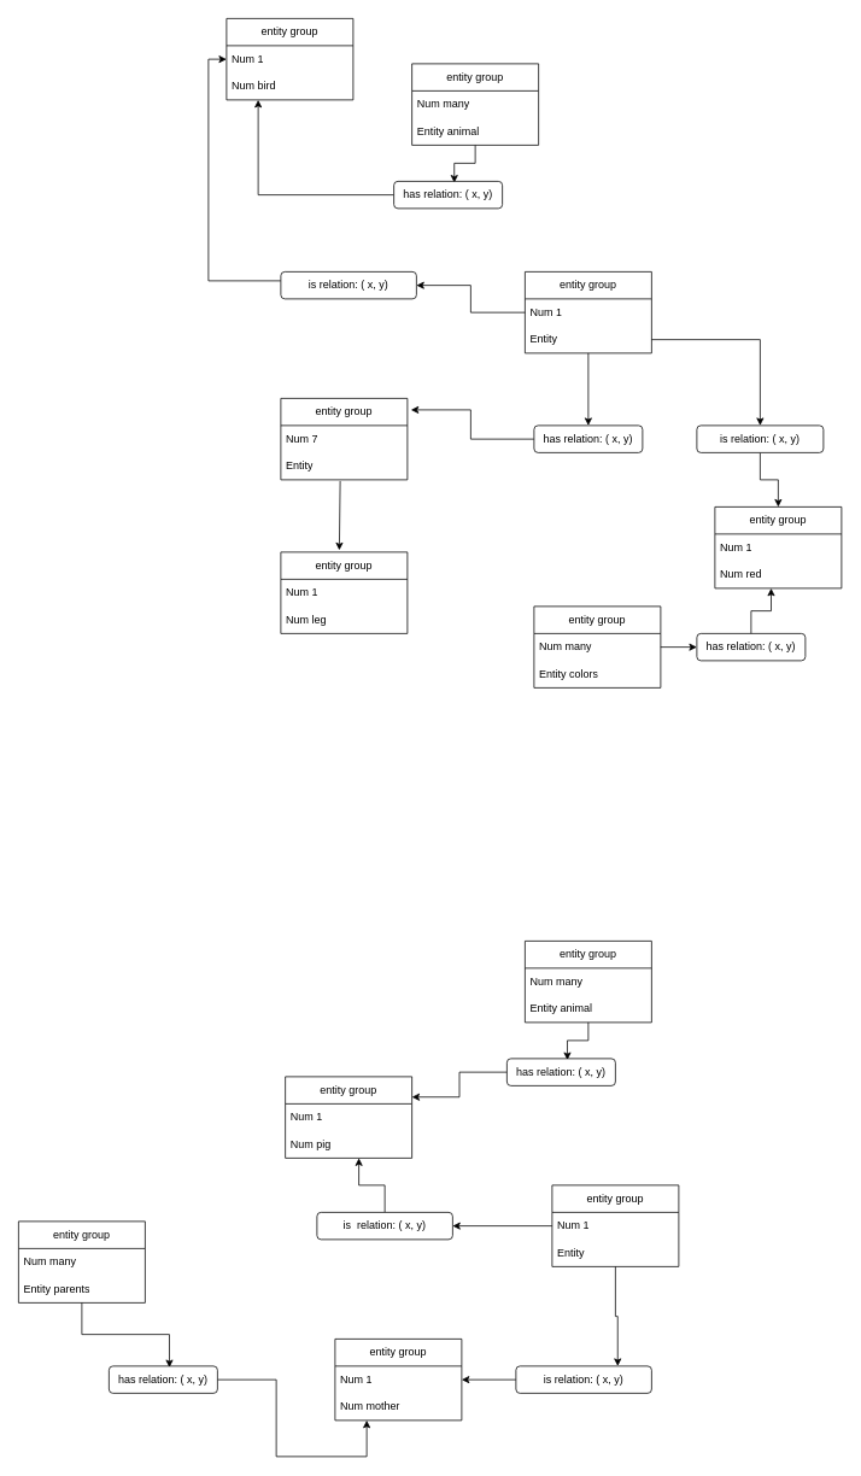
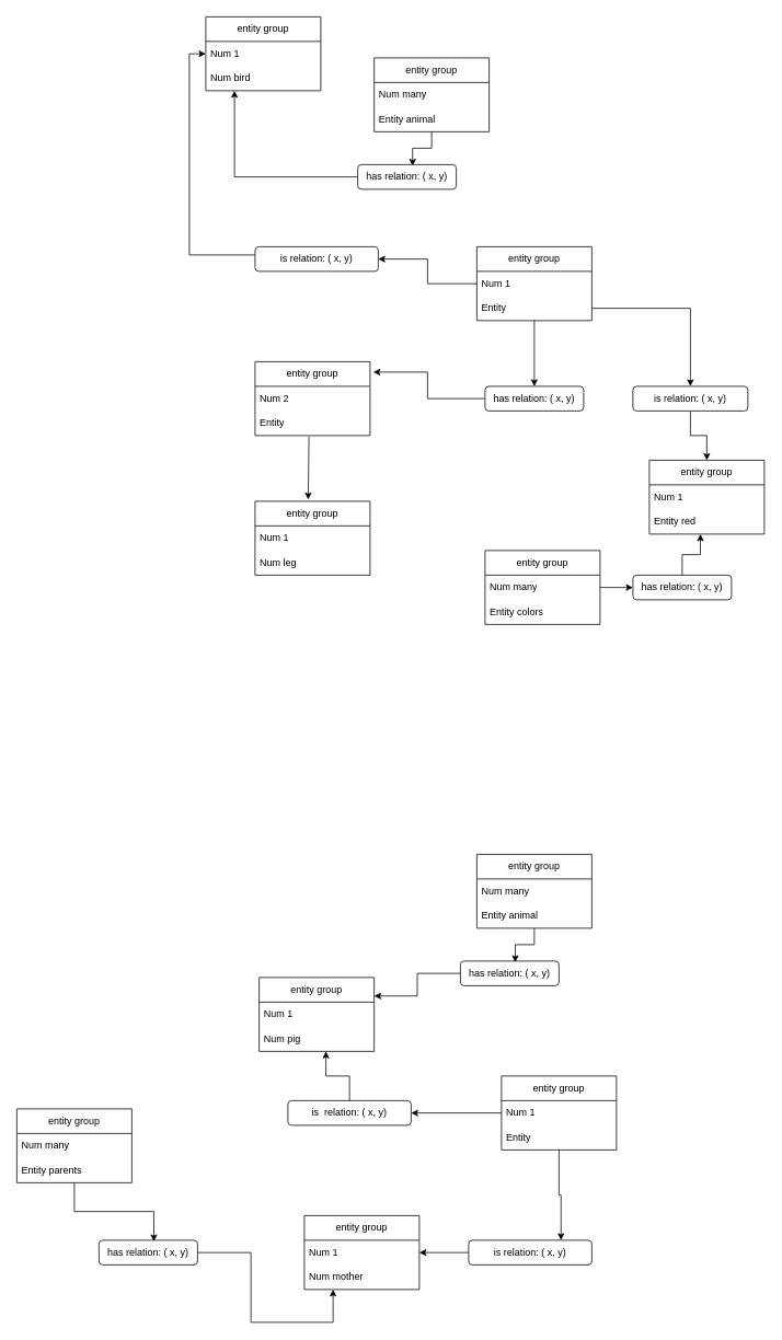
  <mxCell id="0" />
  <mxCell id="1" parent="0" />
  <mxCell id="2" value="entity group" style="swimlane;fontStyle=0;childLayout=stackLayout;horizontal=1;startSize=30;horizontalStack=0;resizeParent=1;resizeParentMax=0;resizeLast=0;collapsible=1;marginBottom=0;whiteSpace=wrap;html=1;" vertex="1" parent="1"><mxGeometry x="310" y="440" width="140" height="90" as="geometry" /></mxCell>
- <mxCell id="3" value="Num 7" style="text;strokeColor=none;fillColor=none;align=left;verticalAlign=middle;spacingLeft=4;spacingRight=4;overflow=hidden;points=[[0,0.5],[1,0.5]];portConstraint=eastwest;rotatable=0;whiteSpace=wrap;html=1;" vertex="1" parent="2"><mxGeometry y="30" width="140" height="30" as="geometry" /></mxCell>
+ <mxCell id="3" value="Num 2" style="text;strokeColor=none;fillColor=none;align=left;verticalAlign=middle;spacingLeft=4;spacingRight=4;overflow=hidden;points=[[0,0.5],[1,0.5]];portConstraint=eastwest;rotatable=0;whiteSpace=wrap;html=1;" vertex="1" parent="2"><mxGeometry y="30" width="140" height="30" as="geometry" /></mxCell>
  <mxCell id="4" value="Entity" style="text;strokeColor=none;fillColor=none;align=left;verticalAlign=middle;spacingLeft=4;spacingRight=4;overflow=hidden;points=[[0,0.5],[1,0.5]];portConstraint=eastwest;rotatable=0;whiteSpace=wrap;html=1;" vertex="1" parent="2"><mxGeometry y="60" width="140" height="30" as="geometry" /></mxCell>
  <mxCell id="5" value="entity group" style="swimlane;fontStyle=0;childLayout=stackLayout;horizontal=1;startSize=30;horizontalStack=0;resizeParent=1;resizeParentMax=0;resizeLast=0;collapsible=1;marginBottom=0;whiteSpace=wrap;html=1;" vertex="1" parent="1"><mxGeometry x="310" y="610" width="140" height="90" as="geometry" /></mxCell>
  <mxCell id="6" value="Num 1" style="text;strokeColor=none;fillColor=none;align=left;verticalAlign=middle;spacingLeft=4;spacingRight=4;overflow=hidden;points=[[0,0.5],[1,0.5]];portConstraint=eastwest;rotatable=0;whiteSpace=wrap;html=1;" vertex="1" parent="5"><mxGeometry y="30" width="140" height="30" as="geometry" /></mxCell>
  <mxCell id="7" value="Num leg" style="text;strokeColor=none;fillColor=none;align=left;verticalAlign=middle;spacingLeft=4;spacingRight=4;overflow=hidden;points=[[0,0.5],[1,0.5]];portConstraint=eastwest;rotatable=0;whiteSpace=wrap;html=1;" vertex="1" parent="5"><mxGeometry y="60" width="140" height="30" as="geometry" /></mxCell>
  <mxCell id="8" value="" style="endArrow=classic;html=1;rounded=0;exitX=0.469;exitY=1.045;exitDx=0;exitDy=0;exitPerimeter=0;entryX=0.462;entryY=-0.024;entryDx=0;entryDy=0;entryPerimeter=0;" edge="1" parent="1" source="4" target="5"><mxGeometry width="50" height="50" relative="1" as="geometry"><mxPoint x="440" y="570" as="sourcePoint" /><mxPoint x="490" y="520" as="targetPoint" /></mxGeometry></mxCell>
  <mxCell id="9" style="edgeStyle=orthogonalEdgeStyle;rounded=0;orthogonalLoop=1;jettySize=auto;html=1;entryX=0.5;entryY=0;entryDx=0;entryDy=0;" edge="1" parent="1" source="11" target="15"><mxGeometry relative="1" as="geometry" /></mxCell>
  <mxCell id="10" style="edgeStyle=orthogonalEdgeStyle;rounded=0;orthogonalLoop=1;jettySize=auto;html=1;entryX=1;entryY=0.5;entryDx=0;entryDy=0;" edge="1" parent="1" source="11" target="45"><mxGeometry relative="1" as="geometry" /></mxCell>
  <mxCell id="11" value="entity group" style="swimlane;fontStyle=0;childLayout=stackLayout;horizontal=1;startSize=30;horizontalStack=0;resizeParent=1;resizeParentMax=0;resizeLast=0;collapsible=1;marginBottom=0;whiteSpace=wrap;html=1;" vertex="1" parent="1"><mxGeometry x="580" y="300" width="140" height="90" as="geometry" /></mxCell>
  <mxCell id="12" value="Num 1" style="text;strokeColor=none;fillColor=none;align=left;verticalAlign=middle;spacingLeft=4;spacingRight=4;overflow=hidden;points=[[0,0.5],[1,0.5]];portConstraint=eastwest;rotatable=0;whiteSpace=wrap;html=1;" vertex="1" parent="11"><mxGeometry y="30" width="140" height="30" as="geometry" /></mxCell>
  <mxCell id="13" value="Entity" style="text;strokeColor=none;fillColor=none;align=left;verticalAlign=middle;spacingLeft=4;spacingRight=4;overflow=hidden;points=[[0,0.5],[1,0.5]];portConstraint=eastwest;rotatable=0;whiteSpace=wrap;html=1;" vertex="1" parent="11"><mxGeometry y="60" width="140" height="30" as="geometry" /></mxCell>
  <mxCell id="14" style="edgeStyle=orthogonalEdgeStyle;rounded=0;orthogonalLoop=1;jettySize=auto;html=1;entryX=1.028;entryY=0.141;entryDx=0;entryDy=0;entryPerimeter=0;" edge="1" parent="1" source="15" target="2"><mxGeometry relative="1" as="geometry" /></mxCell>
  <mxCell id="15" value="has relation: ( x, y)" style="rounded=1;whiteSpace=wrap;html=1;" vertex="1" parent="1"><mxGeometry x="590" y="470" width="120" height="30" as="geometry" /></mxCell>
  <mxCell id="16" style="edgeStyle=orthogonalEdgeStyle;rounded=0;orthogonalLoop=1;jettySize=auto;html=1;entryX=0.5;entryY=0;entryDx=0;entryDy=0;" edge="1" parent="1" source="17" target="18"><mxGeometry relative="1" as="geometry" /></mxCell>
  <mxCell id="17" value="is relation: ( x, y)" style="rounded=1;whiteSpace=wrap;html=1;" vertex="1" parent="1"><mxGeometry x="770" y="470" width="140" height="30" as="geometry" /></mxCell>
  <mxCell id="18" value="entity group" style="swimlane;fontStyle=0;childLayout=stackLayout;horizontal=1;startSize=30;horizontalStack=0;resizeParent=1;resizeParentMax=0;resizeLast=0;collapsible=1;marginBottom=0;whiteSpace=wrap;html=1;" vertex="1" parent="1"><mxGeometry x="790" y="560" width="140" height="90" as="geometry" /></mxCell>
  <mxCell id="19" value="Num 1" style="text;strokeColor=none;fillColor=none;align=left;verticalAlign=middle;spacingLeft=4;spacingRight=4;overflow=hidden;points=[[0,0.5],[1,0.5]];portConstraint=eastwest;rotatable=0;whiteSpace=wrap;html=1;" vertex="1" parent="18"><mxGeometry y="30" width="140" height="30" as="geometry" /></mxCell>
- <mxCell id="20" value="Num red" style="text;strokeColor=none;fillColor=none;align=left;verticalAlign=middle;spacingLeft=4;spacingRight=4;overflow=hidden;points=[[0,0.5],[1,0.5]];portConstraint=eastwest;rotatable=0;whiteSpace=wrap;html=1;" vertex="1" parent="18"><mxGeometry y="60" width="140" height="30" as="geometry" /></mxCell>
+ <mxCell id="20" value="Entity red" style="text;strokeColor=none;fillColor=none;align=left;verticalAlign=middle;spacingLeft=4;spacingRight=4;overflow=hidden;points=[[0,0.5],[1,0.5]];portConstraint=eastwest;rotatable=0;whiteSpace=wrap;html=1;" vertex="1" parent="18"><mxGeometry y="60" width="140" height="30" as="geometry" /></mxCell>
  <mxCell id="21" value="entity group" style="swimlane;fontStyle=0;childLayout=stackLayout;horizontal=1;startSize=30;horizontalStack=0;resizeParent=1;resizeParentMax=0;resizeLast=0;collapsible=1;marginBottom=0;whiteSpace=wrap;html=1;" vertex="1" parent="1"><mxGeometry x="590" y="670" width="140" height="90" as="geometry" /></mxCell>
  <mxCell id="22" value="Num many" style="text;strokeColor=none;fillColor=none;align=left;verticalAlign=middle;spacingLeft=4;spacingRight=4;overflow=hidden;points=[[0,0.5],[1,0.5]];portConstraint=eastwest;rotatable=0;whiteSpace=wrap;html=1;" vertex="1" parent="21"><mxGeometry y="30" width="140" height="30" as="geometry" /></mxCell>
  <mxCell id="23" value="Entity colors" style="text;strokeColor=none;fillColor=none;align=left;verticalAlign=middle;spacingLeft=4;spacingRight=4;overflow=hidden;points=[[0,0.5],[1,0.5]];portConstraint=eastwest;rotatable=0;whiteSpace=wrap;html=1;" vertex="1" parent="21"><mxGeometry y="60" width="140" height="30" as="geometry" /></mxCell>
  <mxCell id="24" style="edgeStyle=orthogonalEdgeStyle;rounded=0;orthogonalLoop=1;jettySize=auto;html=1;" edge="1" parent="1" source="13" target="17"><mxGeometry relative="1" as="geometry" /></mxCell>
  <mxCell id="25" style="edgeStyle=orthogonalEdgeStyle;rounded=0;orthogonalLoop=1;jettySize=auto;html=1;entryX=0.444;entryY=1.001;entryDx=0;entryDy=0;entryPerimeter=0;" edge="1" parent="1" source="26" target="20"><mxGeometry relative="1" as="geometry" /></mxCell>
  <mxCell id="26" value="has relation: ( x, y)" style="rounded=1;whiteSpace=wrap;html=1;" vertex="1" parent="1"><mxGeometry x="770" y="700" width="120" height="30" as="geometry" /></mxCell>
  <mxCell id="27" style="edgeStyle=orthogonalEdgeStyle;rounded=0;orthogonalLoop=1;jettySize=auto;html=1;entryX=0;entryY=0.5;entryDx=0;entryDy=0;" edge="1" parent="1" source="22" target="26"><mxGeometry relative="1" as="geometry" /></mxCell>
  <mxCell id="28" value="entity group" style="swimlane;fontStyle=0;childLayout=stackLayout;horizontal=1;startSize=30;horizontalStack=0;resizeParent=1;resizeParentMax=0;resizeLast=0;collapsible=1;marginBottom=0;whiteSpace=wrap;html=1;" vertex="1" parent="1"><mxGeometry x="315" y="1190" width="140" height="90" as="geometry" /></mxCell>
  <mxCell id="29" value="Num 1" style="text;strokeColor=none;fillColor=none;align=left;verticalAlign=middle;spacingLeft=4;spacingRight=4;overflow=hidden;points=[[0,0.5],[1,0.5]];portConstraint=eastwest;rotatable=0;whiteSpace=wrap;html=1;" vertex="1" parent="28"><mxGeometry y="30" width="140" height="30" as="geometry" /></mxCell>
  <mxCell id="30" value="Num pig" style="text;strokeColor=none;fillColor=none;align=left;verticalAlign=middle;spacingLeft=4;spacingRight=4;overflow=hidden;points=[[0,0.5],[1,0.5]];portConstraint=eastwest;rotatable=0;whiteSpace=wrap;html=1;" vertex="1" parent="28"><mxGeometry y="60" width="140" height="30" as="geometry" /></mxCell>
  <mxCell id="31" style="edgeStyle=orthogonalEdgeStyle;rounded=0;orthogonalLoop=1;jettySize=auto;html=1;entryX=0.581;entryY=1.002;entryDx=0;entryDy=0;entryPerimeter=0;" edge="1" parent="1" source="32" target="30"><mxGeometry relative="1" as="geometry" /></mxCell>
  <mxCell id="32" value="is&amp;nbsp; relation: ( x, y)" style="rounded=1;whiteSpace=wrap;html=1;" vertex="1" parent="1"><mxGeometry x="350" y="1340" width="150" height="30" as="geometry" /></mxCell>
  <mxCell id="33" style="edgeStyle=orthogonalEdgeStyle;rounded=0;orthogonalLoop=1;jettySize=auto;html=1;entryX=1;entryY=0.5;entryDx=0;entryDy=0;" edge="1" parent="1" source="35" target="32"><mxGeometry relative="1" as="geometry" /></mxCell>
  <mxCell id="34" style="edgeStyle=orthogonalEdgeStyle;rounded=0;orthogonalLoop=1;jettySize=auto;html=1;entryX=0.75;entryY=0;entryDx=0;entryDy=0;" edge="1" parent="1" source="35" target="65"><mxGeometry relative="1" as="geometry" /></mxCell>
  <mxCell id="35" value="entity group" style="swimlane;fontStyle=0;childLayout=stackLayout;horizontal=1;startSize=30;horizontalStack=0;resizeParent=1;resizeParentMax=0;resizeLast=0;collapsible=1;marginBottom=0;whiteSpace=wrap;html=1;" vertex="1" parent="1"><mxGeometry x="610" y="1310" width="140" height="90" as="geometry" /></mxCell>
  <mxCell id="36" value="Num 1" style="text;strokeColor=none;fillColor=none;align=left;verticalAlign=middle;spacingLeft=4;spacingRight=4;overflow=hidden;points=[[0,0.5],[1,0.5]];portConstraint=eastwest;rotatable=0;whiteSpace=wrap;html=1;" vertex="1" parent="35"><mxGeometry y="30" width="140" height="30" as="geometry" /></mxCell>
  <mxCell id="37" value="Entity&amp;nbsp;" style="text;strokeColor=none;fillColor=none;align=left;verticalAlign=middle;spacingLeft=4;spacingRight=4;overflow=hidden;points=[[0,0.5],[1,0.5]];portConstraint=eastwest;rotatable=0;whiteSpace=wrap;html=1;" vertex="1" parent="35"><mxGeometry y="60" width="140" height="30" as="geometry" /></mxCell>
  <mxCell id="38" style="edgeStyle=orthogonalEdgeStyle;rounded=0;orthogonalLoop=1;jettySize=auto;html=1;entryX=0.557;entryY=0.049;entryDx=0;entryDy=0;entryPerimeter=0;" edge="1" parent="1" source="39" target="43"><mxGeometry relative="1" as="geometry" /></mxCell>
  <mxCell id="39" value="entity group" style="swimlane;fontStyle=0;childLayout=stackLayout;horizontal=1;startSize=30;horizontalStack=0;resizeParent=1;resizeParentMax=0;resizeLast=0;collapsible=1;marginBottom=0;whiteSpace=wrap;html=1;" vertex="1" parent="1"><mxGeometry x="580" y="1040" width="140" height="90" as="geometry" /></mxCell>
  <mxCell id="40" value="Num many" style="text;strokeColor=none;fillColor=none;align=left;verticalAlign=middle;spacingLeft=4;spacingRight=4;overflow=hidden;points=[[0,0.5],[1,0.5]];portConstraint=eastwest;rotatable=0;whiteSpace=wrap;html=1;" vertex="1" parent="39"><mxGeometry y="30" width="140" height="30" as="geometry" /></mxCell>
  <mxCell id="41" value="Entity animal" style="text;strokeColor=none;fillColor=none;align=left;verticalAlign=middle;spacingLeft=4;spacingRight=4;overflow=hidden;points=[[0,0.5],[1,0.5]];portConstraint=eastwest;rotatable=0;whiteSpace=wrap;html=1;" vertex="1" parent="39"><mxGeometry y="60" width="140" height="30" as="geometry" /></mxCell>
  <mxCell id="42" style="edgeStyle=orthogonalEdgeStyle;rounded=0;orthogonalLoop=1;jettySize=auto;html=1;entryX=1;entryY=0.25;entryDx=0;entryDy=0;" edge="1" parent="1" source="43" target="28"><mxGeometry relative="1" as="geometry" /></mxCell>
  <mxCell id="43" value="has relation: ( x, y)" style="rounded=1;whiteSpace=wrap;html=1;" vertex="1" parent="1"><mxGeometry x="560" y="1170" width="120" height="30" as="geometry" /></mxCell>
  <mxCell id="44" style="edgeStyle=orthogonalEdgeStyle;rounded=0;orthogonalLoop=1;jettySize=auto;html=1;entryX=0;entryY=0.5;entryDx=0;entryDy=0;" edge="1" parent="1" source="45" target="47"><mxGeometry relative="1" as="geometry"><mxPoint x="150" y="70" as="targetPoint" /><Array as="points"><mxPoint x="230" y="310" /><mxPoint x="230" y="65" /></Array></mxGeometry></mxCell>
  <mxCell id="45" value="is relation: ( x, y)" style="rounded=1;whiteSpace=wrap;html=1;" vertex="1" parent="1"><mxGeometry x="310" y="300" width="150" height="30" as="geometry" /></mxCell>
  <mxCell id="46" value="entity group" style="swimlane;fontStyle=0;childLayout=stackLayout;horizontal=1;startSize=30;horizontalStack=0;resizeParent=1;resizeParentMax=0;resizeLast=0;collapsible=1;marginBottom=0;whiteSpace=wrap;html=1;" vertex="1" parent="1"><mxGeometry x="250" y="20" width="140" height="90" as="geometry" /></mxCell>
  <mxCell id="47" value="Num 1" style="text;strokeColor=none;fillColor=none;align=left;verticalAlign=middle;spacingLeft=4;spacingRight=4;overflow=hidden;points=[[0,0.5],[1,0.5]];portConstraint=eastwest;rotatable=0;whiteSpace=wrap;html=1;" vertex="1" parent="46"><mxGeometry y="30" width="140" height="30" as="geometry" /></mxCell>
  <mxCell id="48" value="Num bird" style="text;strokeColor=none;fillColor=none;align=left;verticalAlign=middle;spacingLeft=4;spacingRight=4;overflow=hidden;points=[[0,0.5],[1,0.5]];portConstraint=eastwest;rotatable=0;whiteSpace=wrap;html=1;" vertex="1" parent="46"><mxGeometry y="60" width="140" height="30" as="geometry" /></mxCell>
  <mxCell id="49" style="edgeStyle=orthogonalEdgeStyle;rounded=0;orthogonalLoop=1;jettySize=auto;html=1;entryX=0.557;entryY=0.049;entryDx=0;entryDy=0;entryPerimeter=0;" edge="1" parent="1" source="50" target="54"><mxGeometry relative="1" as="geometry" /></mxCell>
  <mxCell id="50" value="entity group" style="swimlane;fontStyle=0;childLayout=stackLayout;horizontal=1;startSize=30;horizontalStack=0;resizeParent=1;resizeParentMax=0;resizeLast=0;collapsible=1;marginBottom=0;whiteSpace=wrap;html=1;" vertex="1" parent="1"><mxGeometry x="455" y="70" width="140" height="90" as="geometry" /></mxCell>
  <mxCell id="51" value="Num many" style="text;strokeColor=none;fillColor=none;align=left;verticalAlign=middle;spacingLeft=4;spacingRight=4;overflow=hidden;points=[[0,0.5],[1,0.5]];portConstraint=eastwest;rotatable=0;whiteSpace=wrap;html=1;" vertex="1" parent="50"><mxGeometry y="30" width="140" height="30" as="geometry" /></mxCell>
  <mxCell id="52" value="Entity animal" style="text;strokeColor=none;fillColor=none;align=left;verticalAlign=middle;spacingLeft=4;spacingRight=4;overflow=hidden;points=[[0,0.5],[1,0.5]];portConstraint=eastwest;rotatable=0;whiteSpace=wrap;html=1;" vertex="1" parent="50"><mxGeometry y="60" width="140" height="30" as="geometry" /></mxCell>
  <mxCell id="53" style="edgeStyle=orthogonalEdgeStyle;rounded=0;orthogonalLoop=1;jettySize=auto;html=1;entryX=0.25;entryY=1;entryDx=0;entryDy=0;" edge="1" parent="1" source="54" target="46"><mxGeometry relative="1" as="geometry" /></mxCell>
  <mxCell id="54" value="has relation: ( x, y)" style="rounded=1;whiteSpace=wrap;html=1;" vertex="1" parent="1"><mxGeometry x="435" y="200" width="120" height="30" as="geometry" /></mxCell>
  <mxCell id="55" value="entity group" style="swimlane;fontStyle=0;childLayout=stackLayout;horizontal=1;startSize=30;horizontalStack=0;resizeParent=1;resizeParentMax=0;resizeLast=0;collapsible=1;marginBottom=0;whiteSpace=wrap;html=1;" vertex="1" parent="1"><mxGeometry x="370" y="1480" width="140" height="90" as="geometry" /></mxCell>
  <mxCell id="56" value="Num 1" style="text;strokeColor=none;fillColor=none;align=left;verticalAlign=middle;spacingLeft=4;spacingRight=4;overflow=hidden;points=[[0,0.5],[1,0.5]];portConstraint=eastwest;rotatable=0;whiteSpace=wrap;html=1;" vertex="1" parent="55"><mxGeometry y="30" width="140" height="30" as="geometry" /></mxCell>
  <mxCell id="57" value="Num mother" style="text;strokeColor=none;fillColor=none;align=left;verticalAlign=middle;spacingLeft=4;spacingRight=4;overflow=hidden;points=[[0,0.5],[1,0.5]];portConstraint=eastwest;rotatable=0;whiteSpace=wrap;html=1;" vertex="1" parent="55"><mxGeometry y="60" width="140" height="30" as="geometry" /></mxCell>
  <mxCell id="58" style="edgeStyle=orthogonalEdgeStyle;rounded=0;orthogonalLoop=1;jettySize=auto;html=1;entryX=0.557;entryY=0.049;entryDx=0;entryDy=0;entryPerimeter=0;" edge="1" parent="1" source="59" target="63"><mxGeometry relative="1" as="geometry" /></mxCell>
  <mxCell id="59" value="entity group" style="swimlane;fontStyle=0;childLayout=stackLayout;horizontal=1;startSize=30;horizontalStack=0;resizeParent=1;resizeParentMax=0;resizeLast=0;collapsible=1;marginBottom=0;whiteSpace=wrap;html=1;" vertex="1" parent="1"><mxGeometry x="20" y="1350" width="140" height="90" as="geometry" /></mxCell>
  <mxCell id="60" value="Num many" style="text;strokeColor=none;fillColor=none;align=left;verticalAlign=middle;spacingLeft=4;spacingRight=4;overflow=hidden;points=[[0,0.5],[1,0.5]];portConstraint=eastwest;rotatable=0;whiteSpace=wrap;html=1;" vertex="1" parent="59"><mxGeometry y="30" width="140" height="30" as="geometry" /></mxCell>
  <mxCell id="61" value="Entity parents" style="text;strokeColor=none;fillColor=none;align=left;verticalAlign=middle;spacingLeft=4;spacingRight=4;overflow=hidden;points=[[0,0.5],[1,0.5]];portConstraint=eastwest;rotatable=0;whiteSpace=wrap;html=1;" vertex="1" parent="59"><mxGeometry y="60" width="140" height="30" as="geometry" /></mxCell>
  <mxCell id="62" style="edgeStyle=orthogonalEdgeStyle;rounded=0;orthogonalLoop=1;jettySize=auto;html=1;entryX=0.25;entryY=1;entryDx=0;entryDy=0;" edge="1" parent="1" source="63" target="55"><mxGeometry relative="1" as="geometry"><Array as="points"><mxPoint x="305" y="1525" /><mxPoint x="305" y="1610" /><mxPoint x="405" y="1610" /></Array></mxGeometry></mxCell>
  <mxCell id="63" value="has relation: ( x, y)" style="rounded=1;whiteSpace=wrap;html=1;" vertex="1" parent="1"><mxGeometry x="120" y="1510" width="120" height="30" as="geometry" /></mxCell>
  <mxCell id="64" style="edgeStyle=orthogonalEdgeStyle;rounded=0;orthogonalLoop=1;jettySize=auto;html=1;entryX=1;entryY=0.5;entryDx=0;entryDy=0;" edge="1" parent="1" source="65" target="56"><mxGeometry relative="1" as="geometry" /></mxCell>
  <mxCell id="65" value="is relation: ( x, y)" style="rounded=1;whiteSpace=wrap;html=1;" vertex="1" parent="1"><mxGeometry x="570" y="1510" width="150" height="30" as="geometry" /></mxCell>
